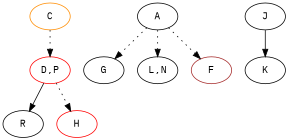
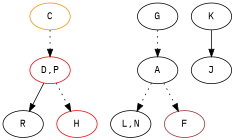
  strict digraph {
    fontname="IBM Plex Mono"
    node [color=black fontname="IBM Plex Mono"]
    edge [fontname="IBM Plex Mono" style=dotted]
    n1 [color=darkorange label=C]
    n2 [color=red label="D,P"]
    n3 [label=A]
    n4 [label=G]
    n5 [label="L,N"]
    n6 [color=brown label=F]
    n7 [label=J]
    n8 [label=K]
    n9 [label=R]
    n10 [color=red label=H]
    n1 -> n2
    n2 -> n9 [style=solid]
    n2 -> n10
-   n3 -> n4
+   n4 -> n3
    n3 -> n5
    n3 -> n6
-   n7 -> n8 [style=solid]
+   n8 -> n7 [style=solid]
  }
